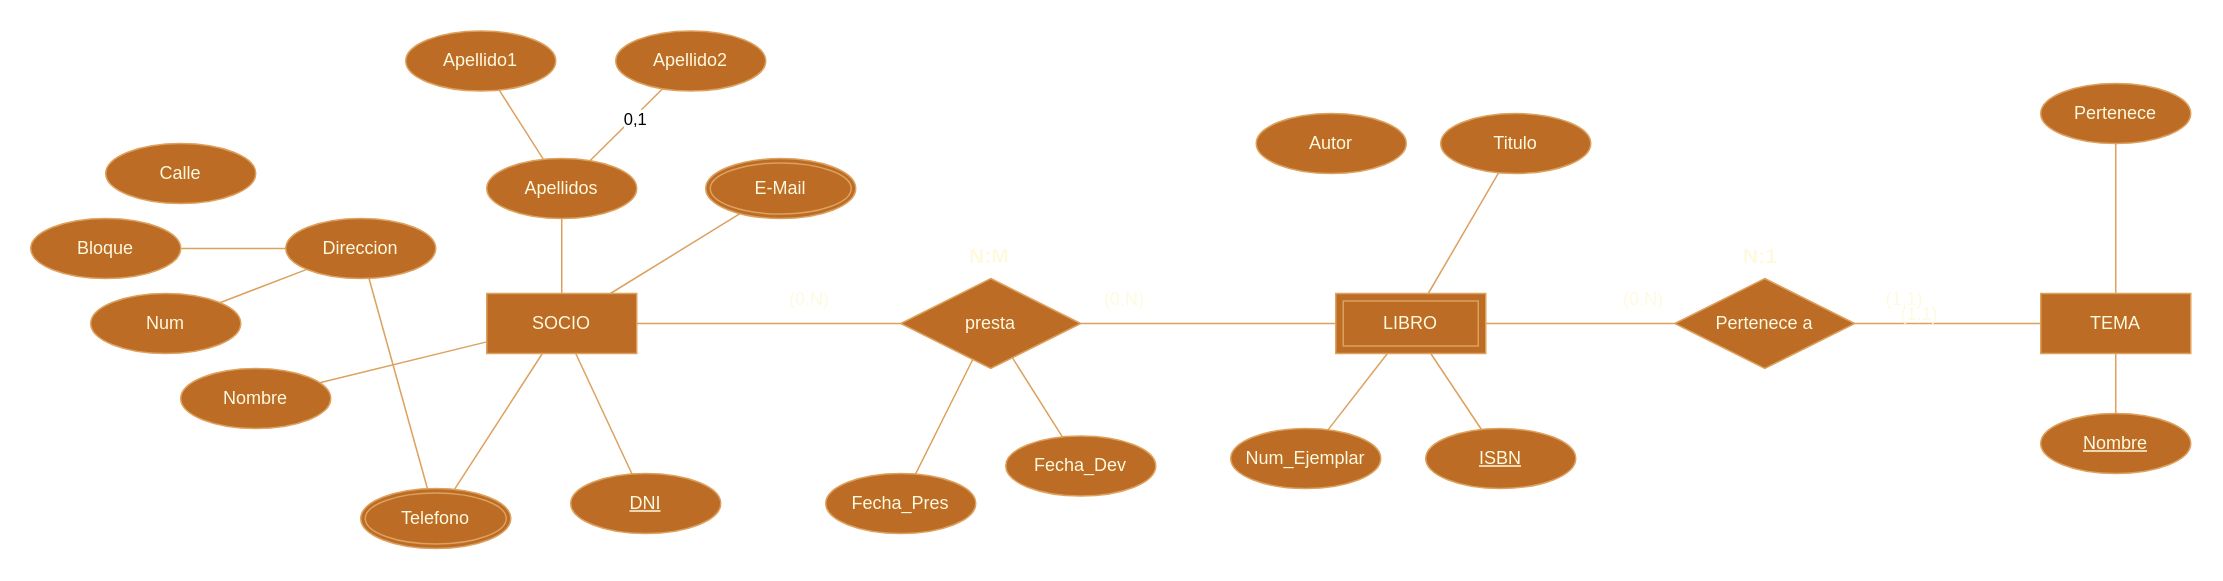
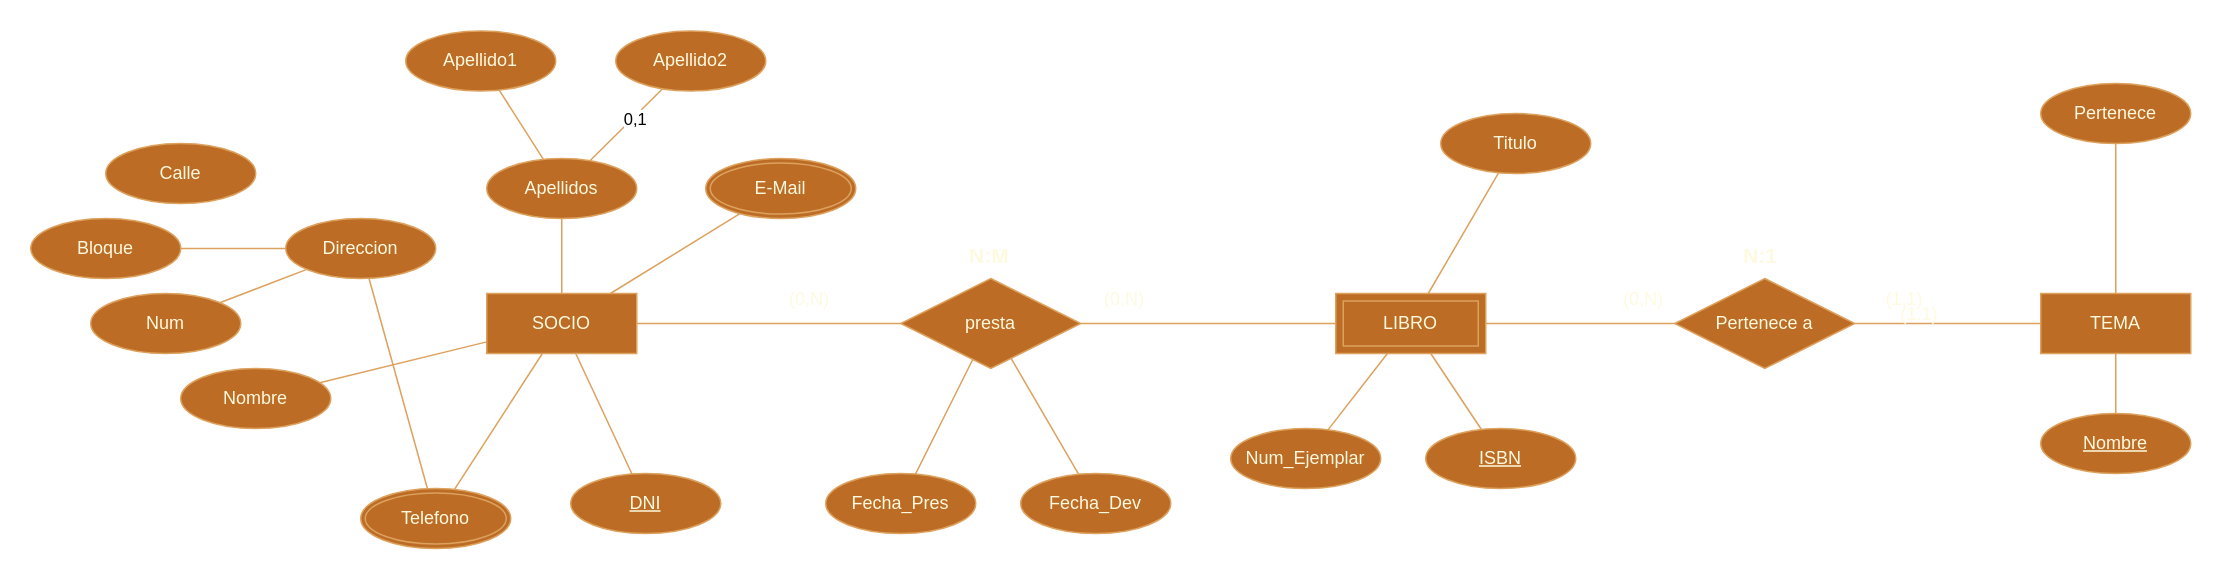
  <mxCell id="0" />
  <mxCell id="1" parent="0" />
  <mxCell id="2" value="SOCIO" style="whiteSpace=wrap;html=1;align=center;labelBackgroundColor=none;fillColor=#BC6C25;strokeColor=#DDA15E;fontColor=#FEFAE0;" parent="1" vertex="1"><mxGeometry x="324" y="195" width="100" height="40" as="geometry" /></mxCell>
  <mxCell id="3" value="Telefono" style="ellipse;shape=doubleEllipse;margin=3;whiteSpace=wrap;html=1;align=center;labelBackgroundColor=none;fillColor=#BC6C25;strokeColor=#DDA15E;fontColor=#FEFAE0;" parent="1" vertex="1"><mxGeometry x="240" y="325" width="100" height="40" as="geometry" /></mxCell>
  <mxCell id="4" value="Nombre" style="ellipse;whiteSpace=wrap;html=1;align=center;labelBackgroundColor=none;fillColor=#BC6C25;strokeColor=#DDA15E;fontColor=#FEFAE0;" parent="1" vertex="1"><mxGeometry x="120" y="245" width="100" height="40" as="geometry" /></mxCell>
  <mxCell id="5" value="DNI" style="ellipse;whiteSpace=wrap;html=1;align=center;fontStyle=4;labelBackgroundColor=none;fillColor=#BC6C25;strokeColor=#DDA15E;fontColor=#FEFAE0;" parent="1" vertex="1"><mxGeometry x="380" y="315" width="100" height="40" as="geometry" /></mxCell>
  <mxCell id="6" value="Direccion" style="ellipse;whiteSpace=wrap;html=1;align=center;labelBackgroundColor=none;fillColor=#BC6C25;strokeColor=#DDA15E;fontColor=#FEFAE0;" parent="1" vertex="1"><mxGeometry x="190" y="145" width="100" height="40" as="geometry" /></mxCell>
  <mxCell id="7" value="Num" style="ellipse;whiteSpace=wrap;html=1;align=center;labelBackgroundColor=none;fillColor=#BC6C25;strokeColor=#DDA15E;fontColor=#FEFAE0;" parent="1" vertex="1"><mxGeometry x="60" y="195" width="100" height="40" as="geometry" /></mxCell>
  <mxCell id="8" value="Bloque" style="ellipse;whiteSpace=wrap;html=1;align=center;labelBackgroundColor=none;fillColor=#BC6C25;strokeColor=#DDA15E;fontColor=#FEFAE0;" parent="1" vertex="1"><mxGeometry x="20" y="145" width="100" height="40" as="geometry" /></mxCell>
  <mxCell id="9" value="Calle" style="ellipse;whiteSpace=wrap;html=1;align=center;labelBackgroundColor=none;fillColor=#BC6C25;strokeColor=#DDA15E;fontColor=#FEFAE0;" parent="1" vertex="1"><mxGeometry x="70" y="95" width="100" height="40" as="geometry" /></mxCell>
  <mxCell id="10" value="Apellidos" style="ellipse;whiteSpace=wrap;html=1;align=center;labelBackgroundColor=none;fillColor=#BC6C25;strokeColor=#DDA15E;fontColor=#FEFAE0;" parent="1" vertex="1"><mxGeometry x="324" y="105" width="100" height="40" as="geometry" /></mxCell>
  <mxCell id="11" value="Apellido1" style="ellipse;whiteSpace=wrap;html=1;align=center;labelBackgroundColor=none;fillColor=#BC6C25;strokeColor=#DDA15E;fontColor=#FEFAE0;" parent="1" vertex="1"><mxGeometry x="270" y="20" width="100" height="40" as="geometry" /></mxCell>
  <mxCell id="12" value="Apellido2" style="ellipse;whiteSpace=wrap;html=1;align=center;labelBackgroundColor=none;fillColor=#BC6C25;strokeColor=#DDA15E;fontColor=#FEFAE0;" parent="1" vertex="1"><mxGeometry x="410" y="20" width="100" height="40" as="geometry" /></mxCell>
  <mxCell id="13" value="presta" style="shape=rhombus;perimeter=rhombusPerimeter;whiteSpace=wrap;html=1;align=center;labelBackgroundColor=none;fillColor=#BC6C25;strokeColor=#DDA15E;fontColor=#FEFAE0;" parent="1" vertex="1"><mxGeometry x="600" y="185" width="120" height="60" as="geometry" /></mxCell>
  <mxCell id="14" value="TEMA" style="whiteSpace=wrap;html=1;align=center;labelBackgroundColor=none;fillColor=#BC6C25;strokeColor=#DDA15E;fontColor=#FEFAE0;" parent="1" vertex="1"><mxGeometry x="1360" y="195" width="100" height="40" as="geometry" /></mxCell>
  <mxCell id="15" value="LIBRO" style="shape=ext;margin=3;double=1;whiteSpace=wrap;html=1;align=center;labelBackgroundColor=none;fillColor=#BC6C25;strokeColor=#DDA15E;fontColor=#FEFAE0;" parent="1" vertex="1"><mxGeometry x="890" y="195" width="100" height="40" as="geometry" /></mxCell>
  <mxCell id="16" value="ISBN" style="ellipse;whiteSpace=wrap;html=1;align=center;fontStyle=4;labelBackgroundColor=none;fillColor=#BC6C25;strokeColor=#DDA15E;fontColor=#FEFAE0;" parent="1" vertex="1"><mxGeometry x="950" y="285" width="100" height="40" as="geometry" /></mxCell>
  <mxCell id="17" value="Num_Ejemplar" style="ellipse;whiteSpace=wrap;html=1;align=center;labelBackgroundColor=none;fillColor=#BC6C25;strokeColor=#DDA15E;fontColor=#FEFAE0;" parent="1" vertex="1"><mxGeometry x="820" y="285" width="100" height="40" as="geometry" /></mxCell>
- <mxCell id="18" value="Autor" style="ellipse;whiteSpace=wrap;html=1;align=center;labelBackgroundColor=none;fillColor=#BC6C25;strokeColor=#DDA15E;fontColor=#FEFAE0;" parent="1" vertex="1"><mxGeometry x="837" y="75" width="100" height="40" as="geometry" /></mxCell>
  <mxCell id="19" value="Titulo" style="ellipse;whiteSpace=wrap;html=1;align=center;labelBackgroundColor=none;fillColor=#BC6C25;strokeColor=#DDA15E;fontColor=#FEFAE0;" parent="1" vertex="1"><mxGeometry x="960" y="75" width="100" height="40" as="geometry" /></mxCell>
  <mxCell id="20" value="Fecha_Pres" style="ellipse;whiteSpace=wrap;html=1;align=center;labelBackgroundColor=none;fillColor=#BC6C25;strokeColor=#DDA15E;fontColor=#FEFAE0;" parent="1" vertex="1"><mxGeometry x="550" y="315" width="100" height="40" as="geometry" /></mxCell>
- <mxCell id="21" value="Fecha_Dev" style="ellipse;whiteSpace=wrap;html=1;align=center;labelBackgroundColor=none;fillColor=#BC6C25;strokeColor=#DDA15E;fontColor=#FEFAE0;" parent="1" vertex="1"><mxGeometry x="670" y="290" width="100" height="40" as="geometry" /></mxCell>
+ <mxCell id="21" value="Fecha_Dev" style="ellipse;whiteSpace=wrap;html=1;align=center;labelBackgroundColor=none;fillColor=#BC6C25;strokeColor=#DDA15E;fontColor=#FEFAE0;" parent="1" vertex="1"><mxGeometry x="680" y="315" width="100" height="40" as="geometry" /></mxCell>
  <mxCell id="22" value="E-Mail" style="ellipse;shape=doubleEllipse;margin=3;whiteSpace=wrap;html=1;align=center;labelBackgroundColor=none;fillColor=#BC6C25;strokeColor=#DDA15E;fontColor=#FEFAE0;" parent="1" vertex="1"><mxGeometry x="470" y="105" width="100" height="40" as="geometry" /></mxCell>
  <mxCell id="23" value="" style="endArrow=none;html=1;rounded=0;labelBackgroundColor=none;strokeColor=#DDA15E;fontColor=default;" parent="1" source="2" target="13" edge="1"><mxGeometry relative="1" as="geometry"><mxPoint x="450" y="205" as="sourcePoint" /><mxPoint x="610" y="205" as="targetPoint" /></mxGeometry></mxCell>
  <mxCell id="24" value="" style="endArrow=none;html=1;rounded=0;labelBackgroundColor=none;strokeColor=#DDA15E;fontColor=default;" parent="1" source="15" target="13" edge="1"><mxGeometry relative="1" as="geometry"><mxPoint x="434" y="227" as="sourcePoint" /><mxPoint x="624" y="233" as="targetPoint" /></mxGeometry></mxCell>
  <mxCell id="25" value="" style="endArrow=none;html=1;rounded=0;labelBackgroundColor=none;strokeColor=#DDA15E;fontColor=default;" parent="1" source="15" target="17" edge="1"><mxGeometry relative="1" as="geometry"><mxPoint x="900" y="225" as="sourcePoint" /><mxPoint x="730" y="225" as="targetPoint" /></mxGeometry></mxCell>
  <mxCell id="26" value="" style="endArrow=none;html=1;rounded=0;labelBackgroundColor=none;strokeColor=#DDA15E;fontColor=default;" parent="1" source="15" target="16" edge="1"><mxGeometry relative="1" as="geometry"><mxPoint x="934" y="245" as="sourcePoint" /><mxPoint x="895" y="296" as="targetPoint" /></mxGeometry></mxCell>
  <mxCell id="27" value="" style="endArrow=none;html=1;rounded=0;labelBackgroundColor=none;strokeColor=#DDA15E;fontColor=default;" parent="1" source="15" target="19" edge="1"><mxGeometry relative="1" as="geometry"><mxPoint x="963" y="245" as="sourcePoint" /><mxPoint x="997" y="296" as="targetPoint" /></mxGeometry></mxCell>
  <mxCell id="28" value="" style="endArrow=none;html=1;rounded=0;labelBackgroundColor=none;strokeColor=#DDA15E;fontColor=default;" parent="1" source="13" target="21" edge="1"><mxGeometry relative="1" as="geometry"><mxPoint x="941" y="205" as="sourcePoint" /><mxPoint x="906" y="125" as="targetPoint" /></mxGeometry></mxCell>
  <mxCell id="29" value="" style="endArrow=none;html=1;rounded=0;labelBackgroundColor=none;strokeColor=#DDA15E;fontColor=default;" parent="1" source="13" target="20" edge="1"><mxGeometry relative="1" as="geometry"><mxPoint x="684" y="248" as="sourcePoint" /><mxPoint x="729" y="326" as="targetPoint" /></mxGeometry></mxCell>
  <mxCell id="30" value="" style="endArrow=none;html=1;rounded=0;labelBackgroundColor=none;strokeColor=#DDA15E;fontColor=default;" parent="1" source="2" target="5" edge="1"><mxGeometry relative="1" as="geometry"><mxPoint x="658" y="249" as="sourcePoint" /><mxPoint x="620" y="325" as="targetPoint" /></mxGeometry></mxCell>
  <mxCell id="31" value="" style="endArrow=none;html=1;rounded=0;labelBackgroundColor=none;strokeColor=#DDA15E;fontColor=default;" parent="1" source="2" target="3" edge="1"><mxGeometry relative="1" as="geometry"><mxPoint x="393" y="245" as="sourcePoint" /><mxPoint x="431" y="325" as="targetPoint" /></mxGeometry></mxCell>
  <mxCell id="32" value="" style="endArrow=none;html=1;rounded=0;labelBackgroundColor=none;strokeColor=#DDA15E;fontColor=default;" parent="1" source="2" target="4" edge="1"><mxGeometry relative="1" as="geometry"><mxPoint x="371" y="245" as="sourcePoint" /><mxPoint x="313" y="336" as="targetPoint" /></mxGeometry></mxCell>
  <mxCell id="33" value="" style="endArrow=none;html=1;rounded=0;labelBackgroundColor=none;strokeColor=#DDA15E;fontColor=default;" parent="1" source="2" target="10" edge="1"><mxGeometry relative="1" as="geometry"><mxPoint x="334" y="206" as="sourcePoint" /><mxPoint x="287" y="189" as="targetPoint" /></mxGeometry></mxCell>
  <mxCell id="34" value="" style="endArrow=none;html=1;rounded=0;labelBackgroundColor=none;strokeColor=#DDA15E;fontColor=default;" parent="1" source="2" target="22" edge="1"><mxGeometry relative="1" as="geometry"><mxPoint x="384" y="205" as="sourcePoint" /><mxPoint x="384" y="155" as="targetPoint" /></mxGeometry></mxCell>
  <mxCell id="35" value="" style="endArrow=none;html=1;rounded=0;labelBackgroundColor=none;strokeColor=#DDA15E;fontColor=default;" parent="1" source="10" target="12" edge="1"><mxGeometry relative="1" as="geometry"><mxPoint x="416" y="205" as="sourcePoint" /><mxPoint x="503" y="152" as="targetPoint" /></mxGeometry></mxCell>
  <mxCell id="36" value="0,1" style="edgeLabel;html=1;align=center;verticalAlign=middle;resizable=0;points=[];" vertex="1" connectable="0" parent="35"><mxGeometry x="0.218" y="-1" relative="1" as="geometry"><mxPoint as="offset" /></mxGeometry></mxCell>
  <mxCell id="37" value="" style="endArrow=none;html=1;rounded=0;labelBackgroundColor=none;strokeColor=#DDA15E;fontColor=default;" parent="1" source="10" target="11" edge="1"><mxGeometry relative="1" as="geometry"><mxPoint x="403" y="116" as="sourcePoint" /><mxPoint x="451" y="69" as="targetPoint" /></mxGeometry></mxCell>
  <mxCell id="38" value="" style="endArrow=none;html=1;rounded=0;labelBackgroundColor=none;strokeColor=#DDA15E;fontColor=default;" parent="1" source="6" target="3" edge="1"><mxGeometry relative="1" as="geometry"><mxPoint x="372" y="116" as="sourcePoint" /><mxPoint x="342" y="69" as="targetPoint" /></mxGeometry></mxCell>
  <mxCell id="39" value="" style="endArrow=none;html=1;rounded=0;labelBackgroundColor=none;strokeColor=#DDA15E;fontColor=default;" parent="1" source="6" target="8" edge="1"><mxGeometry relative="1" as="geometry"><mxPoint x="215" y="161" as="sourcePoint" /><mxPoint x="165" y="139" as="targetPoint" /></mxGeometry></mxCell>
  <mxCell id="40" value="" style="endArrow=none;html=1;rounded=0;labelBackgroundColor=none;strokeColor=#DDA15E;fontColor=default;" parent="1" source="6" target="7" edge="1"><mxGeometry relative="1" as="geometry"><mxPoint x="200" y="175" as="sourcePoint" /><mxPoint x="130" y="175" as="targetPoint" /></mxGeometry></mxCell>
  <mxCell id="41" value="Pertenece a" style="shape=rhombus;perimeter=rhombusPerimeter;whiteSpace=wrap;html=1;align=center;labelBackgroundColor=none;fillColor=#BC6C25;strokeColor=#DDA15E;fontColor=#FEFAE0;" parent="1" vertex="1"><mxGeometry x="1116" y="185" width="120" height="60" as="geometry" /></mxCell>
  <mxCell id="42" value="Pertenece" style="ellipse;whiteSpace=wrap;html=1;align=center;labelBackgroundColor=none;fillColor=#BC6C25;strokeColor=#DDA15E;fontColor=#FEFAE0;" parent="1" vertex="1"><mxGeometry x="1360" y="55" width="100" height="40" as="geometry" /></mxCell>
  <mxCell id="43" value="Nombre" style="ellipse;whiteSpace=wrap;html=1;align=center;fontStyle=4;labelBackgroundColor=none;fillColor=#BC6C25;strokeColor=#DDA15E;fontColor=#FEFAE0;" parent="1" vertex="1"><mxGeometry x="1360" y="275" width="100" height="40" as="geometry" /></mxCell>
  <mxCell id="44" value="" style="endArrow=none;html=1;rounded=0;labelBackgroundColor=none;strokeColor=#DDA15E;fontColor=default;" parent="1" source="15" target="41" edge="1"><mxGeometry relative="1" as="geometry"><mxPoint x="962" y="205" as="sourcePoint" /><mxPoint x="1009" y="124" as="targetPoint" /></mxGeometry></mxCell>
  <mxCell id="45" value="" style="endArrow=none;html=1;rounded=0;labelBackgroundColor=none;strokeColor=#DDA15E;fontColor=default;" parent="1" source="41" target="14" edge="1"><mxGeometry relative="1" as="geometry"><mxPoint x="1000" y="225" as="sourcePoint" /><mxPoint x="1126" y="225" as="targetPoint" /></mxGeometry></mxCell>
  <mxCell id="46" value="" style="endArrow=none;html=1;rounded=0;labelBackgroundColor=none;strokeColor=#DDA15E;fontColor=default;" parent="1" source="43" target="14" edge="1"><mxGeometry relative="1" as="geometry"><mxPoint x="1246" y="225" as="sourcePoint" /><mxPoint x="1370" y="225" as="targetPoint" /></mxGeometry></mxCell>
  <mxCell id="47" value="" style="endArrow=none;html=1;rounded=0;labelBackgroundColor=none;strokeColor=#DDA15E;fontColor=default;" parent="1" source="14" target="42" edge="1"><mxGeometry relative="1" as="geometry"><mxPoint x="1420" y="285" as="sourcePoint" /><mxPoint x="1420" y="245" as="targetPoint" /></mxGeometry></mxCell>
  <mxCell id="48" value="(0,N)" style="text;strokeColor=none;fillColor=none;spacingLeft=4;spacingRight=4;overflow=hidden;rotatable=0;points=[[0,0.5],[1,0.5]];portConstraint=eastwest;fontSize=12;whiteSpace=wrap;html=1;labelBackgroundColor=none;fontColor=#FEFAE0;" parent="1" vertex="1"><mxGeometry x="520" y="185" width="40" height="30" as="geometry" /></mxCell>
  <mxCell id="49" value="(0,N)" style="text;strokeColor=none;fillColor=none;spacingLeft=4;spacingRight=4;overflow=hidden;rotatable=0;points=[[0,0.5],[1,0.5]];portConstraint=eastwest;fontSize=12;whiteSpace=wrap;html=1;labelBackgroundColor=none;fontColor=#FEFAE0;" parent="1" vertex="1"><mxGeometry x="730" y="185" width="40" height="30" as="geometry" /></mxCell>
  <mxCell id="50" value="(0,N)" style="text;strokeColor=none;fillColor=none;spacingLeft=4;spacingRight=4;overflow=hidden;rotatable=0;points=[[0,0.5],[1,0.5]];portConstraint=eastwest;fontSize=12;whiteSpace=wrap;html=1;labelBackgroundColor=none;fontColor=#FEFAE0;" parent="1" vertex="1"><mxGeometry x="1076" y="185" width="40" height="30" as="geometry" /></mxCell>
  <mxCell id="51" value="(1,1)" style="text;strokeColor=none;fillColor=none;spacingLeft=4;spacingRight=4;overflow=hidden;rotatable=0;points=[[0,0.5],[1,0.5]];portConstraint=eastwest;fontSize=12;whiteSpace=wrap;html=1;labelBackgroundColor=none;fontColor=#FEFAE0;" parent="1" vertex="1"><mxGeometry x="1251" y="185" width="40" height="30" as="geometry" /></mxCell>
  <mxCell id="52" value="&lt;font style=&quot;font-size: 14px;&quot;&gt;&lt;b&gt;N:1&lt;/b&gt;&lt;/font&gt;" style="text;strokeColor=none;fillColor=none;spacingLeft=4;spacingRight=4;overflow=hidden;rotatable=0;points=[[0,0.5],[1,0.5]];portConstraint=eastwest;fontSize=12;whiteSpace=wrap;html=1;labelBackgroundColor=none;fontColor=#FEFAE0;" parent="1" vertex="1"><mxGeometry x="1156" y="155" width="40" height="30" as="geometry" /></mxCell>
  <mxCell id="53" value="&lt;font style=&quot;font-size: 14px;&quot;&gt;&lt;b&gt;N:M&lt;/b&gt;&lt;/font&gt;" style="text;strokeColor=none;fillColor=none;spacingLeft=4;spacingRight=4;overflow=hidden;rotatable=0;points=[[0,0.5],[1,0.5]];portConstraint=eastwest;fontSize=12;whiteSpace=wrap;html=1;labelBackgroundColor=none;fontColor=#FEFAE0;" parent="1" vertex="1"><mxGeometry x="640" y="155" width="40" height="30" as="geometry" /></mxCell>
  <mxCell id="54" value="(1,1)" style="text;strokeColor=none;fillColor=none;spacingLeft=4;spacingRight=4;overflow=hidden;rotatable=0;points=[[0,0.5],[1,0.5]];portConstraint=eastwest;fontSize=12;whiteSpace=wrap;html=1;labelBackgroundColor=none;fontColor=#FEFAE0;" vertex="1" parent="1"><mxGeometry x="1261" y="195" width="40" height="30" as="geometry" /></mxCell>
